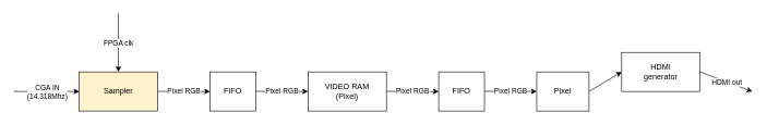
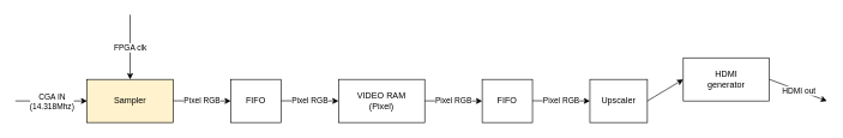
  <mxCell id="0" />
  <mxCell id="1" parent="0" />
  <mxCell id="2" value="Sampler&lt;br&gt;" style="rounded=0;whiteSpace=wrap;html=1;fillColor=#fff2cc;" vertex="1" parent="1"><mxGeometry x="120" y="110" width="120" height="60" as="geometry" /></mxCell>
  <mxCell id="3" value="" style="endArrow=classic;html=1;" edge="1" parent="1"><mxGeometry relative="1" as="geometry"><mxPoint x="20" y="140" as="sourcePoint" /><mxPoint x="120" y="140" as="targetPoint" /><Array as="points"><mxPoint x="70" y="140" /></Array></mxGeometry></mxCell>
  <mxCell id="4" value="&amp;nbsp;CGA IN&amp;nbsp;&lt;br&gt;(14.318Mhz)" style="edgeLabel;resizable=0;html=1;align=center;verticalAlign=middle;" connectable="0" vertex="1" parent="3"><mxGeometry relative="1" as="geometry" /></mxCell>
  <mxCell id="5" value="" style="endArrow=classic;html=1;" edge="1" parent="1"><mxGeometry relative="1" as="geometry"><mxPoint x="179.8" y="20" as="sourcePoint" /><mxPoint x="179.8" y="110" as="targetPoint" /></mxGeometry></mxCell>
  <mxCell id="6" value="FPGA clk" style="edgeLabel;resizable=0;html=1;align=center;verticalAlign=middle;" connectable="0" vertex="1" parent="5"><mxGeometry relative="1" as="geometry" /></mxCell>
  <mxCell id="7" value="" style="endArrow=classic;html=1;" edge="1" parent="1"><mxGeometry relative="1" as="geometry"><mxPoint x="240" y="139.8" as="sourcePoint" /><mxPoint x="320" y="140" as="targetPoint" /></mxGeometry></mxCell>
  <mxCell id="8" value="Pixel RGB" style="edgeLabel;resizable=0;html=1;align=center;verticalAlign=middle;" connectable="0" vertex="1" parent="7"><mxGeometry relative="1" as="geometry" /></mxCell>
  <mxCell id="9" value="FIFO" style="rounded=0;whiteSpace=wrap;html=1;" vertex="1" parent="1"><mxGeometry x="320" y="110" width="70" height="60" as="geometry" /></mxCell>
  <mxCell id="10" value="VIDEO RAM&lt;br&gt;(Pixel)" style="rounded=0;whiteSpace=wrap;html=1;" vertex="1" parent="1"><mxGeometry x="470" y="110" width="120" height="60" as="geometry" /></mxCell>
  <mxCell id="11" value="" style="endArrow=classic;html=1;" edge="1" parent="1"><mxGeometry relative="1" as="geometry"><mxPoint x="390" y="139.8" as="sourcePoint" /><mxPoint x="470" y="140" as="targetPoint" /></mxGeometry></mxCell>
  <mxCell id="12" value="Pixel RGB" style="edgeLabel;resizable=0;html=1;align=center;verticalAlign=middle;" connectable="0" vertex="1" parent="11"><mxGeometry relative="1" as="geometry" /></mxCell>
  <mxCell id="13" value="FIFO" style="rounded=0;whiteSpace=wrap;html=1;" vertex="1" parent="1"><mxGeometry x="670" y="110" width="70" height="60" as="geometry" /></mxCell>
  <mxCell id="14" value="" style="endArrow=classic;html=1;" edge="1" parent="1"><mxGeometry relative="1" as="geometry"><mxPoint x="590" y="139.86" as="sourcePoint" /><mxPoint x="670" y="140.06" as="targetPoint" /></mxGeometry></mxCell>
  <mxCell id="15" value="Pixel RGB" style="edgeLabel;resizable=0;html=1;align=center;verticalAlign=middle;" connectable="0" vertex="1" parent="14"><mxGeometry relative="1" as="geometry" /></mxCell>
- <mxCell id="16" value="Pixel" style="rounded=0;whiteSpace=wrap;html=1;" vertex="1" parent="1"><mxGeometry x="820" y="110" width="80" height="60" as="geometry" /></mxCell>
+ <mxCell id="16" value="Upscaler" style="rounded=0;whiteSpace=wrap;html=1;" vertex="1" parent="1"><mxGeometry x="820" y="110" width="80" height="60" as="geometry" /></mxCell>
  <mxCell id="17" value="" style="endArrow=classic;html=1;" edge="1" parent="1"><mxGeometry relative="1" as="geometry"><mxPoint x="740" y="139.76" as="sourcePoint" /><mxPoint x="820" y="139.96" as="targetPoint" /></mxGeometry></mxCell>
  <mxCell id="18" value="Pixel RGB" style="edgeLabel;resizable=0;html=1;align=center;verticalAlign=middle;" connectable="0" vertex="1" parent="17"><mxGeometry relative="1" as="geometry" /></mxCell>
  <mxCell id="19" value="HDMI&lt;br&gt;generator" style="rounded=0;whiteSpace=wrap;html=1;" vertex="1" parent="1"><mxGeometry x="950" y="80" width="120" height="60" as="geometry" /></mxCell>
  <mxCell id="20" value="" style="endArrow=classic;html=1;entryX=0;entryY=0.5;entryDx=0;entryDy=0;exitX=1;exitY=0.5;exitDx=0;exitDy=0;" edge="1" parent="1" source="16" target="19"><mxGeometry width="50" height="50" relative="1" as="geometry"><mxPoint x="470" y="-10" as="sourcePoint" /><mxPoint x="520" y="-60" as="targetPoint" /></mxGeometry></mxCell>
  <mxCell id="21" value="" style="endArrow=classic;html=1;exitX=1;exitY=0.5;exitDx=0;exitDy=0;" edge="1" parent="1" source="19"><mxGeometry relative="1" as="geometry"><mxPoint x="860" y="-20" as="sourcePoint" /><mxPoint x="1150" y="140" as="targetPoint" /></mxGeometry></mxCell>
  <mxCell id="22" value="HDMI out" style="edgeLabel;resizable=0;html=1;align=center;verticalAlign=middle;" connectable="0" vertex="1" parent="21"><mxGeometry relative="1" as="geometry" /></mxCell>
